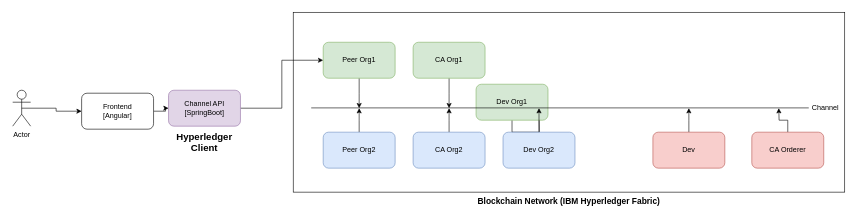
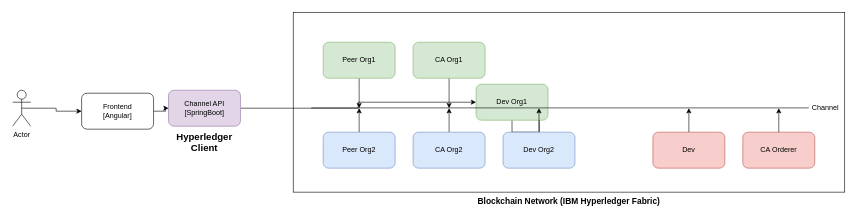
  <mxCell id="0" />
  <mxCell id="1" parent="0" />
  <mxCell id="2" value="" style="rounded=0;whiteSpace=wrap;html=1;" vertex="1" parent="1"><mxGeometry x="488" y="20" width="920" height="300" as="geometry" /></mxCell>
  <mxCell id="3" style="edgeStyle=orthogonalEdgeStyle;rounded=0;orthogonalLoop=1;jettySize=auto;html=1;entryX=0;entryY=0.5;entryDx=0;entryDy=0;" edge="1" parent="1" source="4" target="6"><mxGeometry relative="1" as="geometry" /></mxCell>
  <mxCell id="4" value="Frontend&lt;div&gt;[Angular]&lt;/div&gt;" style="rounded=1;whiteSpace=wrap;html=1;" vertex="1" parent="1"><mxGeometry x="135" y="155" width="120" height="60" as="geometry" /></mxCell>
- <mxCell id="5" style="edgeStyle=orthogonalEdgeStyle;rounded=0;orthogonalLoop=1;jettySize=auto;html=1;entryX=0;entryY=0.5;entryDx=0;entryDy=0;" edge="1" parent="1" source="6" target="8"><mxGeometry relative="1" as="geometry" /></mxCell>
+ <mxCell id="5" style="edgeStyle=orthogonalEdgeStyle;rounded=0;orthogonalLoop=1;jettySize=auto;html=1;" edge="1" parent="1" source="6" target="16"><mxGeometry relative="1" as="geometry" /></mxCell>
  <mxCell id="6" value="Channel API&lt;div&gt;[SpringBoot]&lt;/div&gt;" style="rounded=1;whiteSpace=wrap;html=1;fillColor=#e1d5e7;strokeColor=#9673a6;" vertex="1" parent="1"><mxGeometry x="280" y="150" width="120" height="60" as="geometry" /></mxCell>
  <mxCell id="7" style="edgeStyle=orthogonalEdgeStyle;rounded=0;orthogonalLoop=1;jettySize=auto;html=1;" edge="1" parent="1" source="8"><mxGeometry relative="1" as="geometry"><mxPoint x="598" y="180" as="targetPoint" /></mxGeometry></mxCell>
  <mxCell id="8" value="Peer Org1" style="rounded=1;whiteSpace=wrap;html=1;fillColor=#d5e8d4;strokeColor=#82b366;" vertex="1" parent="1"><mxGeometry x="538" y="70" width="120" height="60" as="geometry" /></mxCell>
  <mxCell id="9" style="edgeStyle=orthogonalEdgeStyle;rounded=0;orthogonalLoop=1;jettySize=auto;html=1;" edge="1" parent="1" source="10"><mxGeometry relative="1" as="geometry"><mxPoint x="748" y="180" as="targetPoint" /></mxGeometry></mxCell>
  <mxCell id="10" value="CA Org1" style="rounded=1;whiteSpace=wrap;html=1;fillColor=#d5e8d4;strokeColor=#82b366;" vertex="1" parent="1"><mxGeometry x="688" y="70" width="120" height="60" as="geometry" /></mxCell>
  <mxCell id="11" style="edgeStyle=orthogonalEdgeStyle;rounded=0;orthogonalLoop=1;jettySize=auto;html=1;" edge="1" parent="1" source="12"><mxGeometry relative="1" as="geometry"><mxPoint x="598" y="180" as="targetPoint" /></mxGeometry></mxCell>
  <mxCell id="12" value="Peer Org2" style="rounded=1;whiteSpace=wrap;html=1;fillColor=#dae8fc;strokeColor=#6c8ebf;" vertex="1" parent="1"><mxGeometry x="538" y="220" width="120" height="60" as="geometry" /></mxCell>
  <mxCell id="13" style="edgeStyle=orthogonalEdgeStyle;rounded=0;orthogonalLoop=1;jettySize=auto;html=1;" edge="1" parent="1" source="14"><mxGeometry relative="1" as="geometry"><mxPoint x="748" y="180" as="targetPoint" /></mxGeometry></mxCell>
  <mxCell id="14" value="CA Org2" style="rounded=1;whiteSpace=wrap;html=1;fillColor=#dae8fc;strokeColor=#6c8ebf;" vertex="1" parent="1"><mxGeometry x="688" y="220" width="120" height="60" as="geometry" /></mxCell>
  <mxCell id="15" style="edgeStyle=orthogonalEdgeStyle;rounded=0;orthogonalLoop=1;jettySize=auto;html=1;" edge="1" parent="1" source="16"><mxGeometry relative="1" as="geometry"><mxPoint x="898" y="180" as="targetPoint" /></mxGeometry></mxCell>
  <mxCell id="16" value="Dev Org1" style="rounded=1;whiteSpace=wrap;html=1;fillColor=#d5e8d4;strokeColor=#82b366;" vertex="1" parent="1"><mxGeometry x="793" y="140" width="120" height="60" as="geometry" /></mxCell>
  <mxCell id="17" style="edgeStyle=orthogonalEdgeStyle;rounded=0;orthogonalLoop=1;jettySize=auto;html=1;" edge="1" parent="1" source="18"><mxGeometry relative="1" as="geometry"><mxPoint x="898" y="180" as="targetPoint" /></mxGeometry></mxCell>
  <mxCell id="18" value="Dev Org2" style="rounded=1;whiteSpace=wrap;html=1;fillColor=#dae8fc;strokeColor=#6c8ebf;" vertex="1" parent="1"><mxGeometry x="838" y="220" width="120" height="60" as="geometry" /></mxCell>
  <mxCell id="19" style="edgeStyle=orthogonalEdgeStyle;rounded=0;orthogonalLoop=1;jettySize=auto;html=1;" edge="1" parent="1" source="20"><mxGeometry relative="1" as="geometry"><mxPoint x="1148" y="180" as="targetPoint" /></mxGeometry></mxCell>
  <mxCell id="20" value="Dev" style="rounded=1;whiteSpace=wrap;html=1;fillColor=#f8cecc;strokeColor=#b85450;" vertex="1" parent="1"><mxGeometry x="1088" y="220" width="120" height="60" as="geometry" /></mxCell>
  <mxCell id="21" style="edgeStyle=orthogonalEdgeStyle;rounded=0;orthogonalLoop=1;jettySize=auto;html=1;" edge="1" parent="1" source="22"><mxGeometry relative="1" as="geometry"><mxPoint x="1298" y="180" as="targetPoint" /></mxGeometry></mxCell>
- <mxCell id="22" value="CA Orderer" style="rounded=1;whiteSpace=wrap;html=1;fillColor=#f8cecc;strokeColor=#b85450;" vertex="1" parent="1"><mxGeometry x="1253" y="220" width="120" height="60" as="geometry" /></mxCell>
+ <mxCell id="22" value="CA Orderer" style="rounded=1;whiteSpace=wrap;html=1;fillColor=#f8cecc;strokeColor=#b85450;" vertex="1" parent="1"><mxGeometry x="1238" y="220" width="120" height="60" as="geometry" /></mxCell>
  <mxCell id="23" value="" style="endArrow=none;html=1;rounded=0;" edge="1" parent="1"><mxGeometry width="50" height="50" relative="1" as="geometry"><mxPoint x="518" y="179.5" as="sourcePoint" /><mxPoint x="1348" y="179.5" as="targetPoint" /><Array as="points"><mxPoint x="878" y="179.5" /></Array></mxGeometry></mxCell>
  <mxCell id="24" value="Channel" style="text;html=1;align=center;verticalAlign=middle;whiteSpace=wrap;rounded=0;" vertex="1" parent="1"><mxGeometry x="1346" y="165" width="60" height="30" as="geometry" /></mxCell>
  <mxCell id="25" value="&lt;b&gt;&lt;font style=&quot;font-size: 14px;&quot;&gt;Blockchain Network (IBM Hyperledger Fabric)&lt;/font&gt;&lt;/b&gt;" style="text;html=1;align=center;verticalAlign=middle;whiteSpace=wrap;rounded=0;" vertex="1" parent="1"><mxGeometry x="488" y="320" width="920" height="30" as="geometry" /></mxCell>
  <mxCell id="26" value="&lt;div&gt;&lt;b&gt;&lt;font style=&quot;font-size: 14px;&quot;&gt;&lt;br&gt;&lt;/font&gt;&lt;/b&gt;&lt;/div&gt;&lt;b&gt;&lt;font size=&quot;3&quot;&gt;Hyperledger Client&lt;/font&gt;&lt;/b&gt;&lt;div&gt;&lt;br&gt;&lt;/div&gt;" style="text;html=1;align=center;verticalAlign=middle;whiteSpace=wrap;rounded=0;" vertex="1" parent="1"><mxGeometry x="280" y="220" width="120" height="30" as="geometry" /></mxCell>
  <mxCell id="27" style="edgeStyle=orthogonalEdgeStyle;rounded=0;orthogonalLoop=1;jettySize=auto;html=1;exitX=0.5;exitY=0.5;exitDx=0;exitDy=0;exitPerimeter=0;entryX=0;entryY=0.5;entryDx=0;entryDy=0;" edge="1" parent="1" source="28" target="4"><mxGeometry relative="1" as="geometry"><mxPoint x="21" y="210" as="targetPoint" /></mxGeometry></mxCell>
  <mxCell id="28" value="Actor" style="shape=umlActor;verticalLabelPosition=bottom;verticalAlign=top;html=1;outlineConnect=0;" vertex="1" parent="1"><mxGeometry x="20" y="150" width="30" height="60" as="geometry" /></mxCell>
